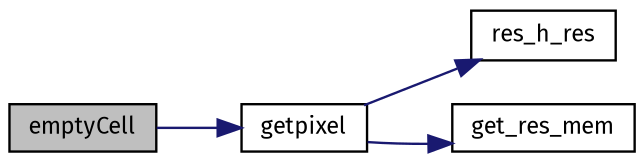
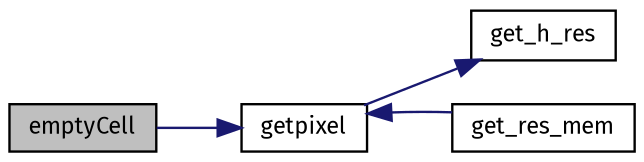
  digraph {
    fontname="Fira Sans"
    rankdir=LR
    node [color=black fontname="Fira Sans" fontsize=10 shape=record]
    edge [color=midnightblue fontname="Fira Sans" fontsize=10 labelfontname=Helvetica labelfontsize=10 style=solid]
    n1 [fillcolor=grey75 fontcolor=black height=0.2 label=emptyCell style=filled width=0.4]
    n2 [height=0.2 label=getpixel width=0.4]
-   n3 [height=0.2 label=res_h_res width=0.4]
+   n3 [height=0.2 label=get_h_res width=0.4]
    n4 [height=0.2 label=get_res_mem width=0.4]
    n1 -> n2
    n2 -> n3
-   n2 -> n4
+   n4 -> n2
  }
